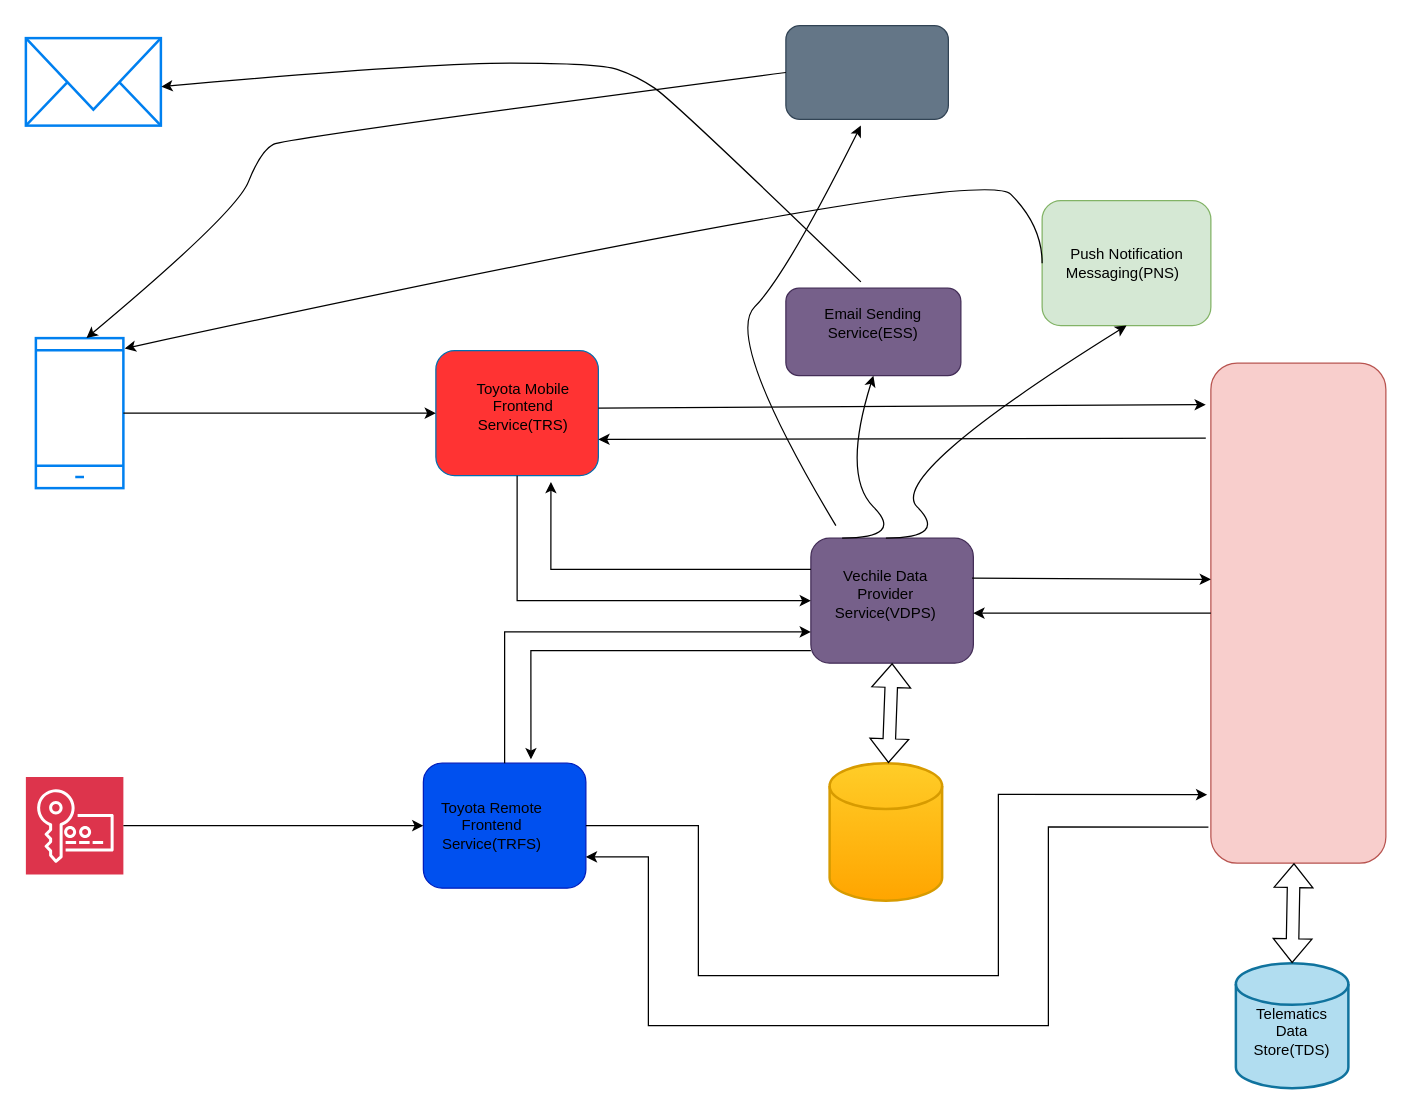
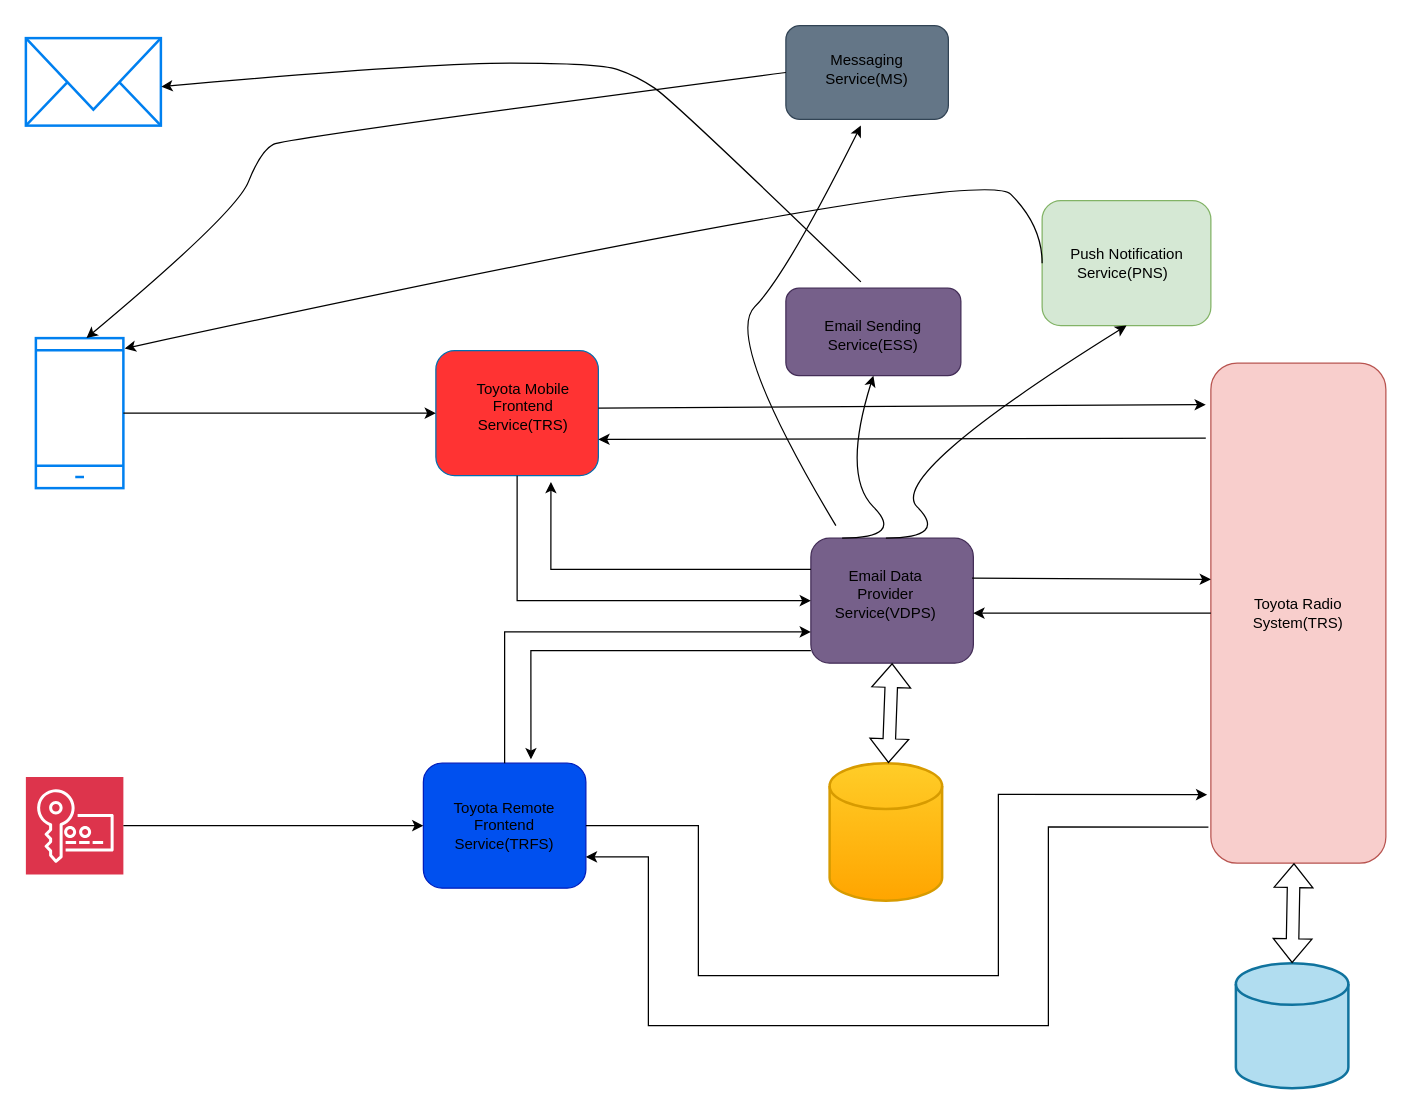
  <mxCell id="0" />
  <mxCell id="1" parent="0" />
  <mxCell id="2" value="" style="rounded=1;whiteSpace=wrap;html=1;fillColor=#0050ef;fontColor=#ffffff;strokeColor=#001DBC;" vertex="1" parent="1"><mxGeometry x="338" y="610" width="130" height="100" as="geometry" /></mxCell>
  <mxCell id="3" value="" style="rounded=1;whiteSpace=wrap;html=1;fillColor=#FF3333;fontColor=#ffffff;strokeColor=#006EAF;" vertex="1" parent="1"><mxGeometry x="348" y="280" width="130" height="100" as="geometry" /></mxCell>
  <mxCell id="4" value="" style="rounded=1;whiteSpace=wrap;html=1;fillColor=#76608a;fontColor=#ffffff;strokeColor=#432D57;" vertex="1" parent="1"><mxGeometry x="648" y="430" width="130" height="100" as="geometry" /></mxCell>
  <mxCell id="5" value="" style="rounded=1;whiteSpace=wrap;html=1;fillColor=#f8cecc;strokeColor=#b85450;" vertex="1" parent="1"><mxGeometry x="968" y="290" width="140" height="400" as="geometry" /></mxCell>
+ <mxCell id="6" value="Toyota Radio System(TRS)" style="text;html=1;strokeColor=none;fillColor=none;align=center;verticalAlign=middle;whiteSpace=wrap;rounded=0;" vertex="1" parent="1"><mxGeometry x="998" y="380" width="80" height="220" as="geometry" /></mxCell>
  <mxCell id="7" value="" style="strokeWidth=2;html=1;shape=mxgraph.flowchart.database;whiteSpace=wrap;fillColor=#ffcd28;gradientColor=#ffa500;strokeColor=#d79b00;" vertex="1" parent="1"><mxGeometry x="663" y="610" width="90" height="110" as="geometry" /></mxCell>
  <mxCell id="8" value="" style="strokeWidth=2;html=1;shape=mxgraph.flowchart.database;whiteSpace=wrap;fillColor=#b1ddf0;strokeColor=#10739e;" vertex="1" parent="1"><mxGeometry x="988" y="770" width="90" height="100" as="geometry" /></mxCell>
- <mxCell id="9" value="Telematics Data Store(TDS)" style="text;html=1;strokeColor=none;fillColor=none;align=center;verticalAlign=middle;whiteSpace=wrap;rounded=0;" vertex="1" parent="1"><mxGeometry x="993" y="810" width="80" height="30" as="geometry" /></mxCell>
- <mxCell id="10" value="Vechile Data Provider Service(VDPS)" style="text;html=1;strokeColor=none;fillColor=none;align=center;verticalAlign=middle;whiteSpace=wrap;rounded=0;" vertex="1" parent="1"><mxGeometry x="658" y="460" width="100" height="30" as="geometry" /></mxCell>
+ <mxCell id="10" value="Email Data Provider Service(VDPS)" style="text;html=1;strokeColor=none;fillColor=none;align=center;verticalAlign=middle;whiteSpace=wrap;rounded=0;" vertex="1" parent="1"><mxGeometry x="658" y="460" width="100" height="30" as="geometry" /></mxCell>
  <mxCell id="11" value="Toyota Mobile Frontend Service(TRS)" style="text;html=1;strokeColor=none;fillColor=none;align=center;verticalAlign=middle;whiteSpace=wrap;rounded=0;" vertex="1" parent="1"><mxGeometry x="368" y="310" width="100" height="30" as="geometry" /></mxCell>
- <mxCell id="12" value="Toyota Remote Frontend Service(TRFS)" style="text;html=1;strokeColor=none;fillColor=none;align=center;verticalAlign=middle;whiteSpace=wrap;rounded=0;" vertex="1" parent="1"><mxGeometry x="343" y="645" width="100" height="30" as="geometry" /></mxCell>
+ <mxCell id="12" value="Toyota Remote Frontend Service(TRFS)" style="text;html=1;strokeColor=none;fillColor=none;align=center;verticalAlign=middle;whiteSpace=wrap;rounded=0;" vertex="1" parent="1"><mxGeometry x="353" y="645" width="100" height="30" as="geometry" /></mxCell>
  <mxCell id="13" value="" style="shape=flexArrow;endArrow=classic;startArrow=classic;html=1;rounded=0;entryX=0.5;entryY=1;entryDx=0;entryDy=0;" edge="1" parent="1" source="7" target="4"><mxGeometry width="100" height="100" relative="1" as="geometry"><mxPoint x="648" y="640" as="sourcePoint" /><mxPoint x="748" y="540" as="targetPoint" /></mxGeometry></mxCell>
  <mxCell id="14" value="" style="endArrow=classic;html=1;rounded=0;exitX=0;exitY=0.5;exitDx=0;exitDy=0;" edge="1" parent="1" source="5"><mxGeometry width="50" height="50" relative="1" as="geometry"><mxPoint x="678" y="610" as="sourcePoint" /><mxPoint x="778" y="490" as="targetPoint" /></mxGeometry></mxCell>
  <mxCell id="15" value="" style="endArrow=classic;html=1;rounded=0;entryX=-0.029;entryY=0.083;entryDx=0;entryDy=0;entryPerimeter=0;exitX=1;exitY=0.25;exitDx=0;exitDy=0;" edge="1" parent="1" target="5"><mxGeometry width="50" height="50" relative="1" as="geometry"><mxPoint x="478" y="325.9" as="sourcePoint" /><mxPoint x="663.94" y="324.1" as="targetPoint" /></mxGeometry></mxCell>
  <mxCell id="16" value="" style="shape=flexArrow;endArrow=classic;startArrow=classic;html=1;rounded=0;entryX=0.5;entryY=1;entryDx=0;entryDy=0;exitX=0.5;exitY=0;exitDx=0;exitDy=0;exitPerimeter=0;" edge="1" parent="1" source="8"><mxGeometry width="100" height="100" relative="1" as="geometry"><mxPoint x="1035" y="740" as="sourcePoint" /><mxPoint x="1034.5" y="690" as="targetPoint" /></mxGeometry></mxCell>
  <mxCell id="17" value="" style="endArrow=classic;html=1;rounded=0;exitX=0.992;exitY=0.32;exitDx=0;exitDy=0;exitPerimeter=0;" edge="1" parent="1" source="4"><mxGeometry width="50" height="50" relative="1" as="geometry"><mxPoint x="788" y="465" as="sourcePoint" /><mxPoint x="968" y="463" as="targetPoint" /></mxGeometry></mxCell>
  <mxCell id="18" value="" style="endArrow=classic;html=1;rounded=0;entryX=1.023;entryY=0.61;entryDx=0;entryDy=0;entryPerimeter=0;exitX=-0.029;exitY=0.15;exitDx=0;exitDy=0;exitPerimeter=0;" edge="1" parent="1" source="5"><mxGeometry width="50" height="50" relative="1" as="geometry"><mxPoint x="958" y="340" as="sourcePoint" /><mxPoint x="478" y="351" as="targetPoint" /></mxGeometry></mxCell>
  <mxCell id="19" value="" style="endArrow=classic;html=1;rounded=0;entryX=0.708;entryY=1.05;entryDx=0;entryDy=0;entryPerimeter=0;exitX=0;exitY=0.25;exitDx=0;exitDy=0;" edge="1" parent="1"><mxGeometry width="50" height="50" relative="1" as="geometry"><mxPoint x="648" y="455" as="sourcePoint" /><mxPoint x="440.04" y="385" as="targetPoint" /><Array as="points"><mxPoint x="440" y="455" /></Array></mxGeometry></mxCell>
  <mxCell id="20" value="" style="endArrow=classic;html=1;rounded=0;entryX=0;entryY=0.5;entryDx=0;entryDy=0;exitX=0.5;exitY=1;exitDx=0;exitDy=0;" edge="1" parent="1" source="3" target="4"><mxGeometry width="50" height="50" relative="1" as="geometry"><mxPoint x="418" y="480" as="sourcePoint" /><mxPoint x="728" y="560" as="targetPoint" /><Array as="points"><mxPoint x="413" y="480" /></Array></mxGeometry></mxCell>
  <mxCell id="21" value="" style="endArrow=classic;html=1;rounded=0;entryX=0;entryY=0.75;entryDx=0;entryDy=0;exitX=0.5;exitY=0;exitDx=0;exitDy=0;" edge="1" parent="1" source="2" target="4"><mxGeometry width="50" height="50" relative="1" as="geometry"><mxPoint x="438" y="500" as="sourcePoint" /><mxPoint x="728" y="560" as="targetPoint" /><Array as="points"><mxPoint x="403" y="505" /></Array></mxGeometry></mxCell>
  <mxCell id="22" value="" style="endArrow=classic;html=1;rounded=0;exitX=0;exitY=0.9;exitDx=0;exitDy=0;exitPerimeter=0;entryX=0.662;entryY=-0.03;entryDx=0;entryDy=0;entryPerimeter=0;" edge="1" parent="1" source="4" target="2"><mxGeometry width="50" height="50" relative="1" as="geometry"><mxPoint x="678" y="610" as="sourcePoint" /><mxPoint x="728" y="560" as="targetPoint" /><Array as="points"><mxPoint x="424" y="520" /></Array></mxGeometry></mxCell>
  <mxCell id="23" value="" style="endArrow=classic;html=1;rounded=0;entryX=-0.021;entryY=0.863;entryDx=0;entryDy=0;entryPerimeter=0;exitX=1;exitY=0.5;exitDx=0;exitDy=0;" edge="1" parent="1" source="2" target="5"><mxGeometry width="50" height="50" relative="1" as="geometry"><mxPoint x="678" y="610" as="sourcePoint" /><mxPoint x="728" y="560" as="targetPoint" /><Array as="points"><mxPoint x="558" y="660" /><mxPoint x="558" y="780" /><mxPoint x="798" y="780" /><mxPoint x="798" y="635" /></Array></mxGeometry></mxCell>
  <mxCell id="24" value="" style="endArrow=classic;html=1;rounded=0;exitX=-0.014;exitY=0.928;exitDx=0;exitDy=0;exitPerimeter=0;entryX=1;entryY=0.75;entryDx=0;entryDy=0;" edge="1" parent="1" source="5" target="2"><mxGeometry width="50" height="50" relative="1" as="geometry"><mxPoint x="678" y="610" as="sourcePoint" /><mxPoint x="728" y="560" as="targetPoint" /><Array as="points"><mxPoint x="838" y="661" /><mxPoint x="838" y="820" /><mxPoint x="678" y="820" /><mxPoint x="518" y="820" /><mxPoint x="518" y="685" /></Array></mxGeometry></mxCell>
  <mxCell id="25" value="" style="rounded=1;whiteSpace=wrap;html=1;fillColor=#d5e8d4;strokeColor=#82b366;" vertex="1" parent="1"><mxGeometry x="833" y="160" width="135" height="100" as="geometry" /></mxCell>
- <mxCell id="26" value="Push Notification Messaging(PNS) &amp;nbsp;" style="text;html=1;strokeColor=none;fillColor=none;align=center;verticalAlign=middle;whiteSpace=wrap;rounded=0;" vertex="1" parent="1"><mxGeometry x="845.5" y="175" width="110" height="70" as="geometry" /></mxCell>
+ <mxCell id="26" value="Push Notification Service(PNS) &amp;nbsp;" style="text;html=1;strokeColor=none;fillColor=none;align=center;verticalAlign=middle;whiteSpace=wrap;rounded=0;" vertex="1" parent="1"><mxGeometry x="845.5" y="175" width="110" height="70" as="geometry" /></mxCell>
  <mxCell id="27" value="" style="curved=1;endArrow=classic;html=1;rounded=0;entryX=0.5;entryY=1;entryDx=0;entryDy=0;" edge="1" parent="1" target="25"><mxGeometry width="50" height="50" relative="1" as="geometry"><mxPoint x="708" y="430" as="sourcePoint" /><mxPoint x="758" y="380" as="targetPoint" /><Array as="points"><mxPoint x="758" y="430" /><mxPoint x="708" y="380" /></Array></mxGeometry></mxCell>
  <mxCell id="28" value="" style="curved=1;endArrow=classic;html=1;rounded=0;exitX=0;exitY=0.5;exitDx=0;exitDy=0;entryX=1.015;entryY=0.069;entryDx=0;entryDy=0;entryPerimeter=0;" edge="1" parent="1" source="25" target="32"><mxGeometry width="50" height="50" relative="1" as="geometry"><mxPoint x="783" y="180" as="sourcePoint" /><mxPoint x="833" y="130" as="targetPoint" /><Array as="points"><mxPoint x="833" y="180" /><mxPoint x="783" y="130" /></Array></mxGeometry></mxCell>
  <mxCell id="29" value="" style="rounded=1;whiteSpace=wrap;html=1;fillColor=#76608a;fontColor=#ffffff;strokeColor=#432D57;" vertex="1" parent="1"><mxGeometry x="628" y="230" width="140" height="70" as="geometry" /></mxCell>
- <mxCell id="30" value="Email Sending Service(ESS)" style="text;html=1;strokeColor=none;fillColor=none;align=center;verticalAlign=middle;whiteSpace=wrap;rounded=0;" vertex="1" parent="1"><mxGeometry x="638" y="235" width="120" height="45" as="geometry" /></mxCell>
+ <mxCell id="30" value="Email Sending Service(ESS)" style="text;html=1;strokeColor=none;fillColor=none;align=center;verticalAlign=middle;whiteSpace=wrap;rounded=0;" vertex="1" parent="1"><mxGeometry x="638" y="245" width="120" height="45" as="geometry" /></mxCell>
  <mxCell id="31" value="" style="curved=1;endArrow=classic;html=1;rounded=0;entryX=0.5;entryY=1;entryDx=0;entryDy=0;" edge="1" parent="1" target="29"><mxGeometry width="50" height="50" relative="1" as="geometry"><mxPoint x="673" y="430" as="sourcePoint" /><mxPoint x="723" y="380" as="targetPoint" /><Array as="points"><mxPoint x="723" y="430" /><mxPoint x="673" y="380" /></Array></mxGeometry></mxCell>
  <mxCell id="32" value="" style="html=1;verticalLabelPosition=bottom;align=center;labelBackgroundColor=#ffffff;verticalAlign=top;strokeWidth=2;strokeColor=#0080F0;shadow=0;dashed=0;shape=mxgraph.ios7.icons.smartphone;" vertex="1" parent="1"><mxGeometry x="28" y="270" width="70" height="120" as="geometry" /></mxCell>
  <mxCell id="33" value="" style="endArrow=classic;html=1;rounded=0;exitX=1;exitY=0.5;exitDx=0;exitDy=0;exitPerimeter=0;entryX=0;entryY=0.5;entryDx=0;entryDy=0;" edge="1" parent="1" source="32" target="3"><mxGeometry width="50" height="50" relative="1" as="geometry"><mxPoint x="458" y="550" as="sourcePoint" /><mxPoint x="508" y="500" as="targetPoint" /></mxGeometry></mxCell>
  <mxCell id="34" value="" style="sketch=0;points=[[0,0,0],[0.25,0,0],[0.5,0,0],[0.75,0,0],[1,0,0],[0,1,0],[0.25,1,0],[0.5,1,0],[0.75,1,0],[1,1,0],[0,0.25,0],[0,0.5,0],[0,0.75,0],[1,0.25,0],[1,0.5,0],[1,0.75,0]];outlineConnect=0;fontColor=#232F3E;fillColor=#DD344C;strokeColor=#ffffff;dashed=0;verticalLabelPosition=bottom;verticalAlign=top;align=center;html=1;fontSize=12;fontStyle=0;aspect=fixed;shape=mxgraph.aws4.resourceIcon;resIcon=mxgraph.aws4.key_management_service;" vertex="1" parent="1"><mxGeometry x="20" y="621" width="78" height="78" as="geometry" /></mxCell>
  <mxCell id="35" value="" style="endArrow=classic;html=1;rounded=0;exitX=1;exitY=0.5;exitDx=0;exitDy=0;exitPerimeter=0;entryX=0;entryY=0.5;entryDx=0;entryDy=0;" edge="1" parent="1" source="34" target="2"><mxGeometry width="50" height="50" relative="1" as="geometry"><mxPoint x="458" y="590" as="sourcePoint" /><mxPoint x="508" y="540" as="targetPoint" /></mxGeometry></mxCell>
  <mxCell id="36" value="" style="html=1;verticalLabelPosition=bottom;align=center;labelBackgroundColor=#ffffff;verticalAlign=top;strokeWidth=2;strokeColor=#0080F0;shadow=0;dashed=0;shape=mxgraph.ios7.icons.mail;" vertex="1" parent="1"><mxGeometry x="20" y="30" width="108" height="70" as="geometry" /></mxCell>
  <mxCell id="37" value="" style="curved=1;endArrow=classic;html=1;rounded=0;entryX=1.004;entryY=0.555;entryDx=0;entryDy=0;entryPerimeter=0;" edge="1" parent="1" target="36"><mxGeometry width="50" height="50" relative="1" as="geometry"><mxPoint x="688" y="225" as="sourcePoint" /><mxPoint x="80.998" y="-200" as="targetPoint" /><Array as="points"><mxPoint x="538" y="80" /><mxPoint x="508" y="60" /><mxPoint x="478" y="50" /><mxPoint x="338" y="50" /></Array></mxGeometry></mxCell>
  <mxCell id="38" value="" style="rounded=1;whiteSpace=wrap;html=1;fillColor=#647687;fontColor=#ffffff;strokeColor=#314354;" vertex="1" parent="1"><mxGeometry x="628" y="20" width="130" height="75" as="geometry" /></mxCell>
+ <mxCell id="39" value="Messaging&lt;br&gt;Service(MS)" style="text;html=1;strokeColor=none;fillColor=none;align=center;verticalAlign=middle;whiteSpace=wrap;rounded=0;" vertex="1" parent="1"><mxGeometry x="663" y="40" width="60" height="30" as="geometry" /></mxCell>
  <mxCell id="40" value="" style="curved=1;endArrow=classic;html=1;rounded=0;" edge="1" parent="1"><mxGeometry width="50" height="50" relative="1" as="geometry"><mxPoint x="668" y="420" as="sourcePoint" /><mxPoint x="688" y="100" as="targetPoint" /><Array as="points"><mxPoint x="578" y="270" /><mxPoint x="628" y="220" /></Array></mxGeometry></mxCell>
  <mxCell id="41" value="" style="curved=1;endArrow=classic;html=1;rounded=0;exitX=0;exitY=0.5;exitDx=0;exitDy=0;entryX=0.578;entryY=0;entryDx=0;entryDy=0;entryPerimeter=0;" edge="1" parent="1" source="38" target="32"><mxGeometry width="50" height="50" relative="1" as="geometry"><mxPoint x="488" y="270" as="sourcePoint" /><mxPoint x="68" y="260" as="targetPoint" /><Array as="points"><mxPoint x="228" y="110" /><mxPoint x="208" y="120" /><mxPoint x="188" y="170" /></Array></mxGeometry></mxCell>
